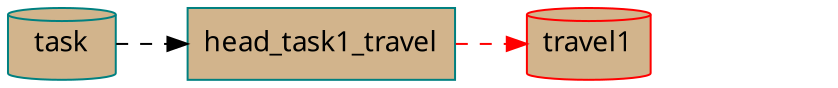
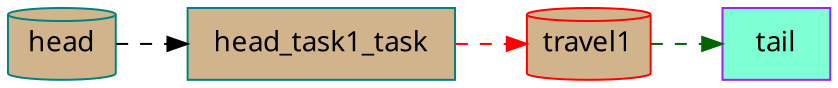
  digraph {
    fontname="Noto Sans"
    rankdir=LR
    node [color=teal fillcolor=tan fontcolor=black fontname="Noto Sans" shape=cylinder style=filled]
    edge [fontname="Noto Sans" style=dashed]
-   n1 [label=task]
-   n2 [label=head_task1_travel shape=box]
+   n1 [label=head]
+   n2 [label=head_task1_task shape=box]
    n3 [color=red label=travel1]
+   n4 [color=purple fillcolor=aquamarine label=tail shape=box]
    n1 -> n2 [color=black]
    n2 -> n3 [color=red]
+   n3 -> n4 [color=darkgreen]
  }
